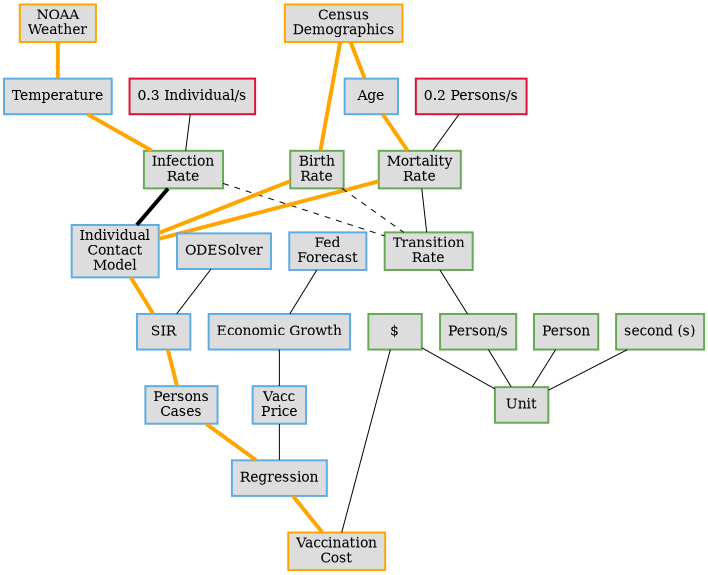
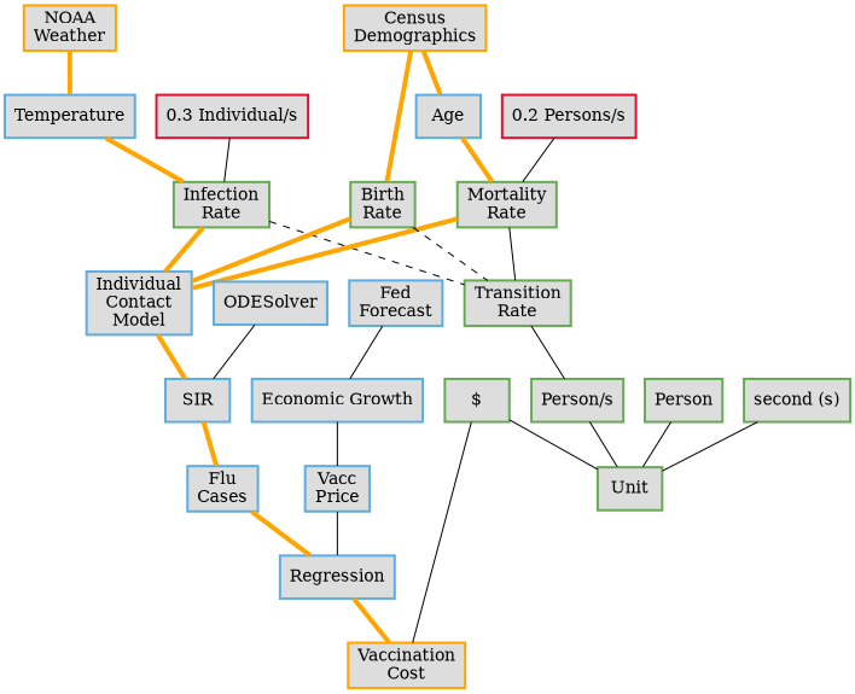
  digraph {
    pack=true
    splines=false
    node [color="#5DADE2" fillcolor="#dddddd" penwidth=2.0 shape=record style=filled]
    edge [dir=none]
    n1 [label="Individual\nContact\nModel"]
    n2 [label=SIR]
-   n3 [label="Persons\nCases"]
+   n3 [label="Flu\nCases"]
    n4 [label=Regression]
    n5 [color="#66AA55" label="Infection\nRate"]
    n6 [color="#66AA55" label="{Transition\nRate}"]
    n7 [color="#66AA55" label="Person/s"]
    n8 [color="#DD1133" label="0.3 Individual/s"]
    n9 [color="#DD1133" label="0.2 Persons/s"]
    n10 [color="#66AA55" label="Mortality\nRate"]
    n11 [color="#66AA55" label=Unit]
    n12 [color="#66AA55" label="Birth\nRate"]
    n13 [color="#66AA55" label=Person]
    n14 [color="#66AA55" label="second (s)"]
    n15 [color="#66AA55" label="$"]
    n16 [color=orange label="Vaccination\nCost"]
    n17 [color=orange label="NOAA\nWeather"]
    n18 [label=Temperature]
    n19 [label="Fed\nForecast"]
    n20 [label="Economic Growth"]
    n21 [label="Vacc\nPrice"]
    n22 [color=orange label="Census\nDemographics"]
    n23 [label=Age]
    n24 [label=ODESolver]
    n1 -> n2 [color=orange penwidth=4.0]
    n2 -> n3 [color=orange penwidth=4.0]
    n3 -> n4 [color=orange penwidth=4.0]
    n4 -> n16 [color=orange penwidth=4.0]
-   n5 -> n1 [color=black penwidth=4.0]
+   n5 -> n1 [color=orange penwidth=4.0]
    n5 -> n6 [style=dashed]
    n6 -> n7
    n7 -> n11
    n8 -> n5
    n9 -> n10
    n10 -> n1 [color=orange penwidth=4.0]
    n10 -> n6 [style=solid]
    n12 -> n1 [color=orange penwidth=4.0]
    n12 -> n6 [style=dashed]
    n13 -> n11
    n14 -> n11
    n15 -> n11
    n15 -> n16
    n17 -> n18 [color=orange penwidth=4.0]
    n18 -> n5 [color=orange penwidth=4.0]
    n19 -> n20
    n20 -> n21
    n21 -> n4
    n22 -> n12 [color=orange penwidth=4.0]
    n22 -> n23 [color=orange penwidth=4.0]
    n23 -> n10 [color=orange penwidth=4.0]
    n24 -> n2
  }
